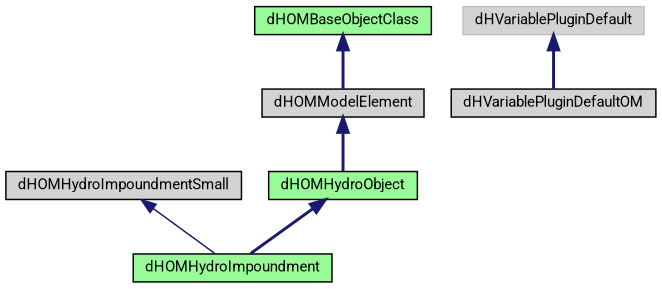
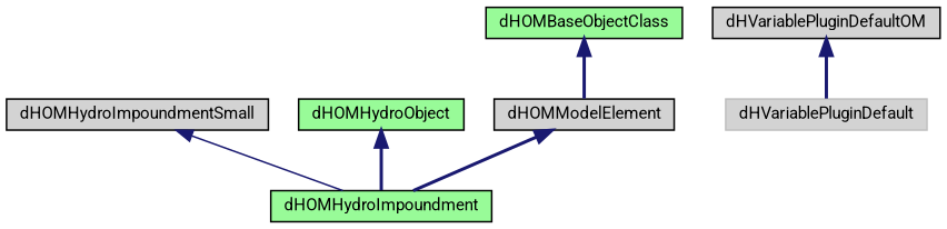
  digraph {
    fontname=Roboto
    node [color=black fillcolor=lightgrey fontname=Roboto fontsize=10 shape=record style=filled]
    edge [color=midnightblue dir=back fontname=Roboto fontsize=10 labelfontname=Helvetica labelfontsize=10 style=bold]
    n1 [fontcolor=black height=0.2 label=dHOMHydroImpoundmentSmall width=0.4]
    n2 [fillcolor=palegreen height=0.2 label=dHOMHydroImpoundment width=0.4]
    n3 [fillcolor=palegreen height=0.2 label=dHOMHydroObject width=0.4]
    n4 [height=0.2 label=dHOMModelElement width=0.4]
    n5 [fillcolor=palegreen height=0.2 label=dHOMBaseObjectClass width=0.4]
    n6 [height=0.2 label=dHVariablePluginDefaultOM width=0.4]
    n7 [color=grey75 height=0.2 label=dHVariablePluginDefault width=0.4]
    n1 -> n2 [style=solid]
    n3 -> n2
-   n4 -> n3
+   n4 -> n2
    n5 -> n4
-   n7 -> n6
+   n6 -> n7
  }
